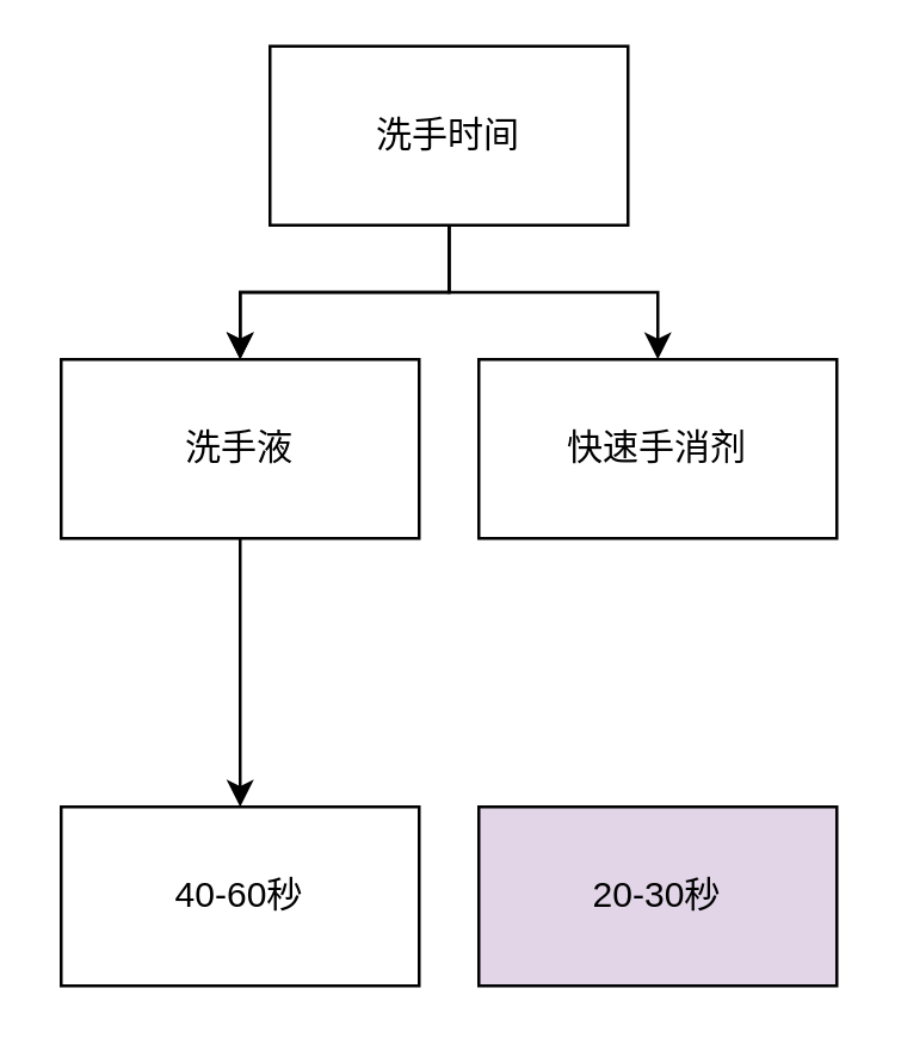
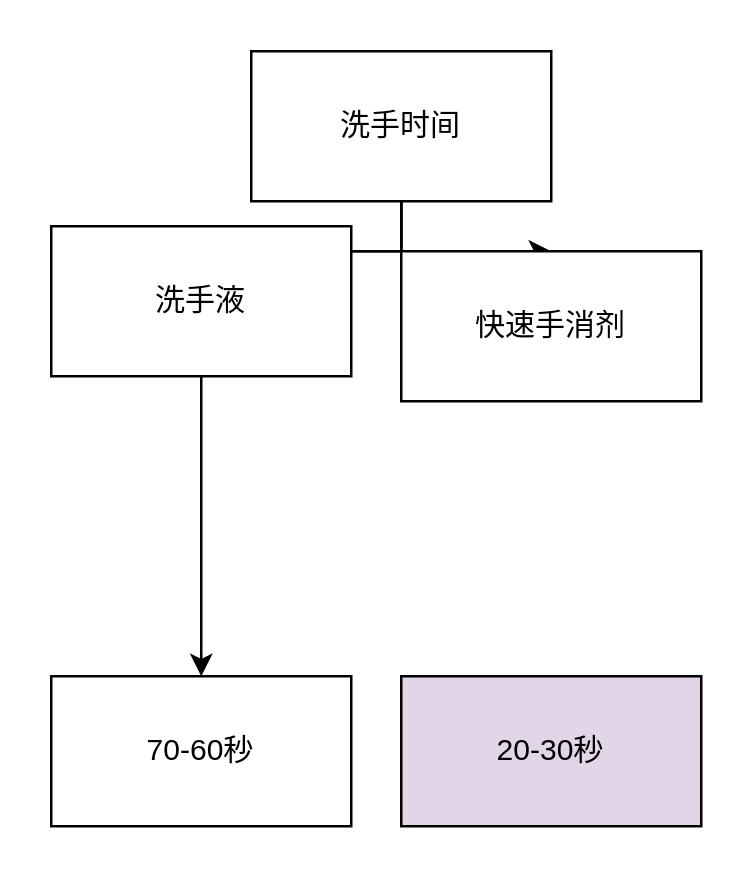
  <mxCell id="0" />
  <mxCell id="1" parent="0" />
  <mxCell id="2" value="" style="edgeStyle=orthogonalEdgeStyle;rounded=0;orthogonalLoop=1;jettySize=auto;html=1;" edge="1" parent="1" source="5" target="7"><mxGeometry relative="1" as="geometry" /></mxCell>
  <mxCell id="3" value="" style="edgeStyle=orthogonalEdgeStyle;rounded=0;orthogonalLoop=1;jettySize=auto;html=1;" edge="1" parent="1" source="5" target="7"><mxGeometry relative="1" as="geometry" /></mxCell>
  <mxCell id="4" value="" style="edgeStyle=orthogonalEdgeStyle;rounded=0;orthogonalLoop=1;jettySize=auto;html=1;" edge="1" parent="1" source="5" target="9"><mxGeometry relative="1" as="geometry" /></mxCell>
- <mxCell id="5" value="洗手时间" style="rounded=0;whiteSpace=wrap;html=1;" vertex="1" parent="1"><mxGeometry x="90" y="15" width="120" height="60" as="geometry" /></mxCell>
+ <mxCell id="5" value="洗手时间" style="rounded=0;whiteSpace=wrap;html=1;" vertex="1" parent="1"><mxGeometry x="100" y="20" width="120" height="60" as="geometry" /></mxCell>
  <mxCell id="6" value="" style="edgeStyle=orthogonalEdgeStyle;rounded=0;orthogonalLoop=1;jettySize=auto;html=1;" edge="1" parent="1" source="7" target="8"><mxGeometry relative="1" as="geometry" /></mxCell>
- <mxCell id="7" value="洗手液" style="rounded=0;whiteSpace=wrap;html=1;" vertex="1" parent="1"><mxGeometry x="20" y="120" width="120" height="60" as="geometry" /></mxCell>
- <mxCell id="8" value="40-60秒" style="rounded=0;whiteSpace=wrap;html=1;" vertex="1" parent="1"><mxGeometry x="20" y="270" width="120" height="60" as="geometry" /></mxCell>
- <mxCell id="9" value="快速手消剂" style="rounded=0;whiteSpace=wrap;html=1;" vertex="1" parent="1"><mxGeometry x="160" y="120" width="120" height="60" as="geometry" /></mxCell>
+ <mxCell id="7" value="洗手液" style="rounded=0;whiteSpace=wrap;html=1;" vertex="1" parent="1"><mxGeometry x="20" y="90" width="120" height="60" as="geometry" /></mxCell>
+ <mxCell id="8" value="70-60秒" style="rounded=0;whiteSpace=wrap;html=1;" vertex="1" parent="1"><mxGeometry x="20" y="270" width="120" height="60" as="geometry" /></mxCell>
+ <mxCell id="9" value="快速手消剂" style="rounded=0;whiteSpace=wrap;html=1;" vertex="1" parent="1"><mxGeometry x="160" y="100" width="120" height="60" as="geometry" /></mxCell>
  <mxCell id="10" value="20-30秒" style="rounded=0;whiteSpace=wrap;html=1;fillColor=#e1d5e7;" vertex="1" parent="1"><mxGeometry x="160" y="270" width="120" height="60" as="geometry" /></mxCell>
